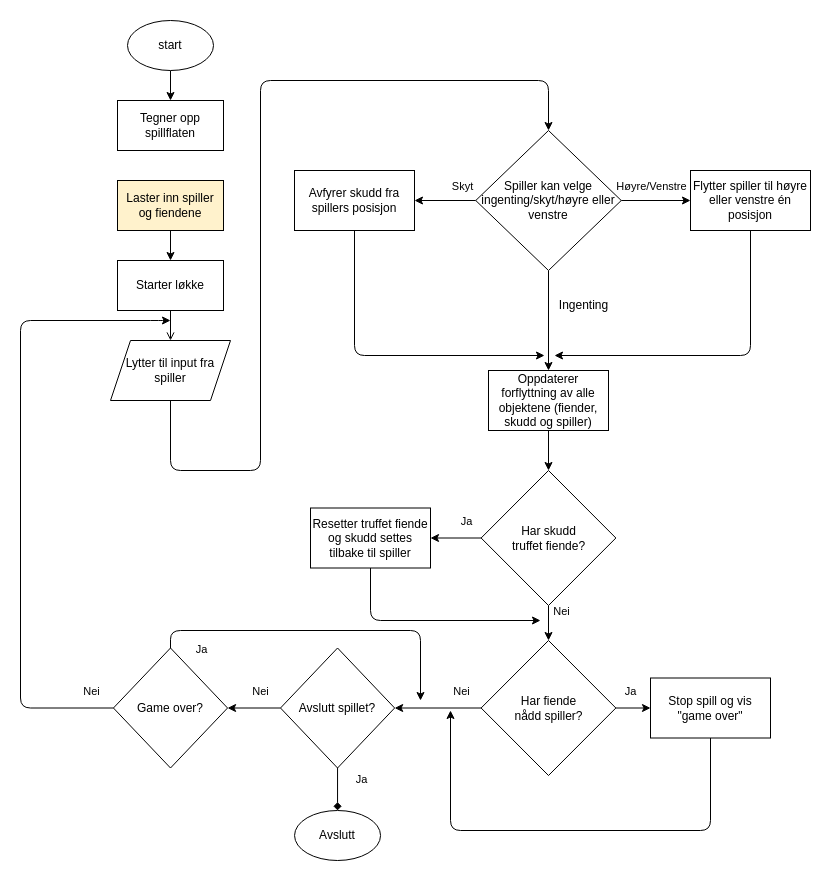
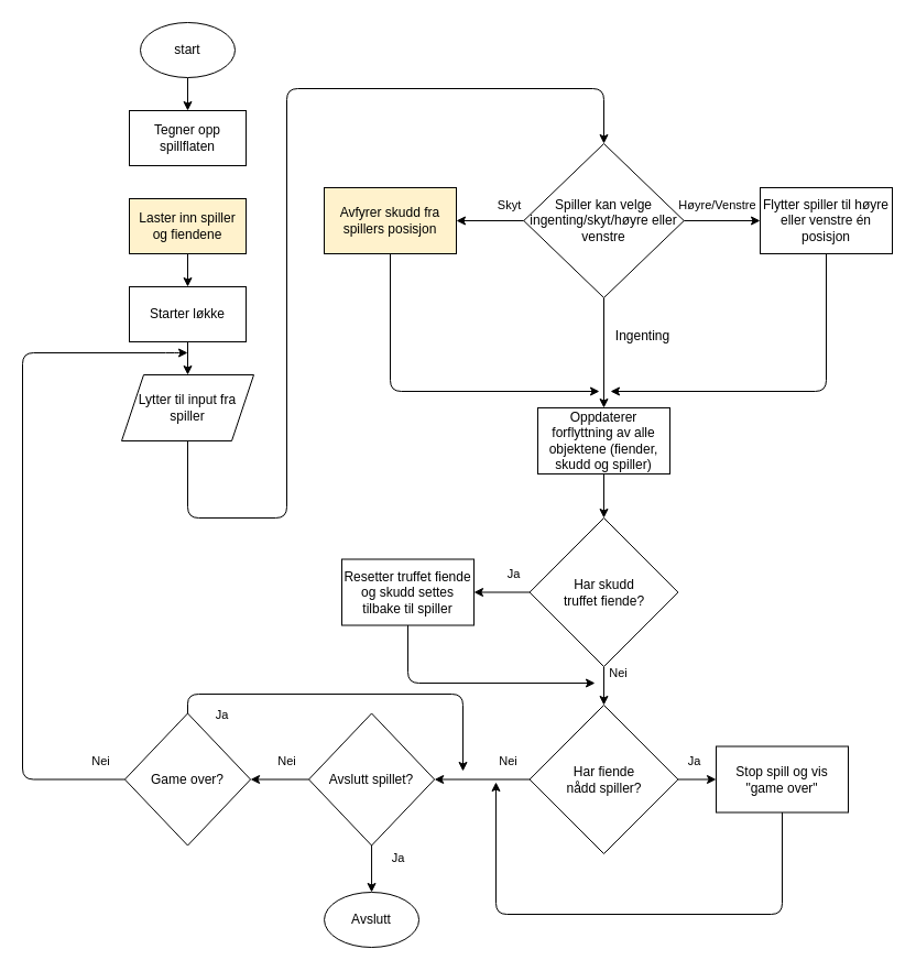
  <mxCell id="0" />
  <mxCell id="1" parent="0" />
  <mxCell id="2" style="edgeStyle=none;html=1;exitX=0.5;exitY=1;exitDx=0;exitDy=0;entryX=0.5;entryY=0;entryDx=0;entryDy=0;" edge="1" parent="1" source="3" target="4"><mxGeometry relative="1" as="geometry" /></mxCell>
  <mxCell id="3" value="start" style="ellipse;whiteSpace=wrap;html=1;" vertex="1" parent="1"><mxGeometry x="127" width="86" height="50" as="geometry" y="20" /></mxCell>
  <mxCell id="4" value="Tegner opp spillflaten" style="rounded=0;whiteSpace=wrap;html=1;" vertex="1" parent="1"><mxGeometry x="117" y="100" width="106" height="50" as="geometry" /></mxCell>
  <mxCell id="5" style="edgeStyle=none;html=1;exitX=0.5;exitY=1;exitDx=0;exitDy=0;entryX=0.5;entryY=0;entryDx=0;entryDy=0;" edge="1" parent="1" source="6" target="8"><mxGeometry relative="1" as="geometry" /></mxCell>
  <mxCell id="6" value="Laster inn spiller og fiendene" style="rounded=0;whiteSpace=wrap;html=1;fillColor=#fff2cc;" vertex="1" parent="1"><mxGeometry x="117" y="180" width="106" height="50" as="geometry" /></mxCell>
- <mxCell id="7" style="edgeStyle=none;html=1;exitX=0.5;exitY=1;exitDx=0;exitDy=0;entryX=0.5;entryY=0;entryDx=0;entryDy=0;endArrow=open;" edge="1" parent="1" source="8" target="10"><mxGeometry relative="1" as="geometry" /></mxCell>
+ <mxCell id="7" style="edgeStyle=none;html=1;exitX=0.5;exitY=1;exitDx=0;exitDy=0;entryX=0.5;entryY=0;entryDx=0;entryDy=0;" edge="1" parent="1" source="8" target="10"><mxGeometry relative="1" as="geometry" /></mxCell>
  <mxCell id="8" value="Starter løkke" style="rounded=0;whiteSpace=wrap;html=1;" vertex="1" parent="1"><mxGeometry x="117" y="260" width="106" height="50" as="geometry" /></mxCell>
  <mxCell id="9" style="edgeStyle=none;html=1;exitX=0.5;exitY=1;exitDx=0;exitDy=0;entryX=0.5;entryY=0;entryDx=0;entryDy=0;" edge="1" parent="1" source="10" target="16"><mxGeometry relative="1" as="geometry"><Array as="points"><mxPoint x="170" y="470" /><mxPoint x="260" y="470" /><mxPoint x="260" y="80" /><mxPoint x="548" y="80" /></Array></mxGeometry></mxCell>
  <mxCell id="10" value="Lytter til input fra spiller" style="shape=parallelogram;perimeter=parallelogramPerimeter;whiteSpace=wrap;html=1;fixedSize=1;" vertex="1" parent="1"><mxGeometry x="110" y="340" width="120" height="60" as="geometry" /></mxCell>
  <mxCell id="11" value="" style="edgeStyle=none;html=1;" edge="1" parent="1" source="16" target="18"><mxGeometry relative="1" as="geometry" /></mxCell>
  <mxCell id="12" value="" style="edgeStyle=none;html=1;" edge="1" parent="1" source="16" target="20"><mxGeometry relative="1" as="geometry" /></mxCell>
  <mxCell id="13" value="Høyre/Venstre" style="edgeLabel;html=1;align=center;verticalAlign=middle;resizable=0;points=[];" vertex="1" connectable="0" parent="12"><mxGeometry x="-0.366" y="3" relative="1" as="geometry"><mxPoint x="8" y="-12" as="offset" /></mxGeometry></mxCell>
  <mxCell id="14" value="" style="edgeStyle=none;html=1;" edge="1" parent="1" source="16" target="22"><mxGeometry relative="1" as="geometry" /></mxCell>
  <mxCell id="15" value="Skyt" style="edgeLabel;html=1;align=center;verticalAlign=middle;resizable=0;points=[];" vertex="1" connectable="0" parent="14"><mxGeometry x="0.399" y="-5" relative="1" as="geometry"><mxPoint x="29" y="-10" as="offset" /></mxGeometry></mxCell>
  <mxCell id="16" value="Spiller kan velge ingenting/skyt/høyre eller venstre" style="rhombus;whiteSpace=wrap;html=1;" vertex="1" parent="1"><mxGeometry x="475.25" y="130" width="145.5" height="140" as="geometry" /></mxCell>
  <mxCell id="17" style="edgeStyle=orthogonalEdgeStyle;html=1;exitX=0.5;exitY=1;exitDx=0;exitDy=0;entryX=0.5;entryY=0;entryDx=0;entryDy=0;" edge="1" parent="1" source="18" target="28"><mxGeometry relative="1" as="geometry" /></mxCell>
  <mxCell id="18" value="Oppdaterer forflyttning av alle objektene (fiender, skudd og spiller)" style="whiteSpace=wrap;html=1;" vertex="1" parent="1"><mxGeometry x="488" y="370" width="120" height="60" as="geometry" /></mxCell>
  <mxCell id="19" style="edgeStyle=none;html=1;exitX=0.5;exitY=1;exitDx=0;exitDy=0;" edge="1" parent="1" source="20"><mxGeometry relative="1" as="geometry"><mxPoint x="554" y="355" as="targetPoint" /><Array as="points"><mxPoint x="750" y="355" /></Array></mxGeometry></mxCell>
  <mxCell id="20" value="Flytter spiller til høyre eller venstre én posisjon" style="whiteSpace=wrap;html=1;" vertex="1" parent="1"><mxGeometry x="690" y="170" width="120" height="60" as="geometry" /></mxCell>
  <mxCell id="21" style="edgeStyle=none;html=1;exitX=0.5;exitY=1;exitDx=0;exitDy=0;" edge="1" parent="1" source="22"><mxGeometry relative="1" as="geometry"><mxPoint x="544" y="355" as="targetPoint" /><Array as="points"><mxPoint x="354" y="355" /></Array></mxGeometry></mxCell>
- <mxCell id="22" value="Avfyrer skudd fra spillers posisjon" style="whiteSpace=wrap;html=1;" vertex="1" parent="1"><mxGeometry x="294" y="170" width="120" height="60" as="geometry" /></mxCell>
+ <mxCell id="22" value="Avfyrer skudd fra spillers posisjon" style="whiteSpace=wrap;html=1;fillColor=#fff2cc;" vertex="1" parent="1"><mxGeometry x="294" y="170" width="120" height="60" as="geometry" /></mxCell>
  <mxCell id="23" value="Ingenting" style="text;html=1;align=center;verticalAlign=middle;resizable=0;points=[];autosize=1;strokeColor=none;fillColor=none;" vertex="1" parent="1"><mxGeometry x="548" y="290" width="70" height="30" as="geometry" /></mxCell>
  <mxCell id="24" value="" style="edgeStyle=orthogonalEdgeStyle;html=1;" edge="1" parent="1" source="28" target="30"><mxGeometry relative="1" as="geometry" /></mxCell>
  <mxCell id="25" value="Ja" style="edgeLabel;html=1;align=center;verticalAlign=middle;resizable=0;points=[];" vertex="1" connectable="0" parent="24"><mxGeometry x="-0.321" y="-2" relative="1" as="geometry"><mxPoint x="2" y="-15" as="offset" /></mxGeometry></mxCell>
  <mxCell id="26" value="" style="edgeStyle=orthogonalEdgeStyle;html=1;" edge="1" parent="1" source="28" target="35"><mxGeometry relative="1" as="geometry" /></mxCell>
  <mxCell id="27" value="Nei" style="edgeLabel;html=1;align=center;verticalAlign=middle;resizable=0;points=[];" vertex="1" connectable="0" parent="26"><mxGeometry x="-0.764" relative="1" as="geometry"><mxPoint x="12" y="1" as="offset" /></mxGeometry></mxCell>
  <mxCell id="28" value="Har skudd &lt;br&gt;truffet fiende?" style="rhombus;whiteSpace=wrap;html=1;" vertex="1" parent="1"><mxGeometry x="480.63" y="470" width="134.75" height="135" as="geometry" /></mxCell>
  <mxCell id="29" style="edgeStyle=orthogonalEdgeStyle;html=1;exitX=0.5;exitY=1;exitDx=0;exitDy=0;" edge="1" parent="1" source="30"><mxGeometry relative="1" as="geometry"><mxPoint x="540" y="620" as="targetPoint" /><Array as="points"><mxPoint x="370" y="620" /></Array></mxGeometry></mxCell>
  <mxCell id="30" value="Resetter truffet fiende og skudd settes tilbake til spiller" style="whiteSpace=wrap;html=1;" vertex="1" parent="1"><mxGeometry x="310.005" y="507.5" width="120" height="60" as="geometry" /></mxCell>
  <mxCell id="31" value="" style="edgeStyle=orthogonalEdgeStyle;html=1;" edge="1" parent="1" source="35" target="37"><mxGeometry relative="1" as="geometry" /></mxCell>
  <mxCell id="32" value="Ja" style="edgeLabel;html=1;align=center;verticalAlign=middle;resizable=0;points=[];" vertex="1" connectable="0" parent="31"><mxGeometry x="-0.748" y="1" relative="1" as="geometry"><mxPoint x="10" y="-16" as="offset" /></mxGeometry></mxCell>
  <mxCell id="33" value="" style="edgeStyle=orthogonalEdgeStyle;html=1;" edge="1" parent="1" source="35" target="42"><mxGeometry relative="1" as="geometry" /></mxCell>
  <mxCell id="34" value="Nei" style="edgeLabel;html=1;align=center;verticalAlign=middle;resizable=0;points=[];" vertex="1" connectable="0" parent="33"><mxGeometry x="-0.235" relative="1" as="geometry"><mxPoint x="13" y="-17" as="offset" /></mxGeometry></mxCell>
  <mxCell id="35" value="Har fiende &lt;br&gt;nådd spiller?" style="rhombus;whiteSpace=wrap;html=1;" vertex="1" parent="1"><mxGeometry x="480.62" y="640" width="134.75" height="135" as="geometry" /></mxCell>
  <mxCell id="36" style="edgeStyle=orthogonalEdgeStyle;html=1;exitX=0.5;exitY=1;exitDx=0;exitDy=0;" edge="1" parent="1" source="37"><mxGeometry relative="1" as="geometry"><mxPoint x="450" y="710" as="targetPoint" /><Array as="points"><mxPoint x="710" y="830" /><mxPoint x="450" y="830" /></Array></mxGeometry></mxCell>
  <mxCell id="37" value="Stop spill og vis &quot;game over&quot;" style="whiteSpace=wrap;html=1;" vertex="1" parent="1"><mxGeometry x="650.005" y="677.5" width="120" height="60" as="geometry" /></mxCell>
- <mxCell id="38" style="edgeStyle=orthogonalEdgeStyle;html=1;exitX=0.5;exitY=1;exitDx=0;exitDy=0;entryX=0.5;entryY=0;entryDx=0;entryDy=0;endArrow=diamond;" edge="1" parent="1" source="42" target="43"><mxGeometry relative="1" as="geometry"><mxPoint x="453" y="835" as="sourcePoint" /></mxGeometry></mxCell>
+ <mxCell id="38" style="edgeStyle=orthogonalEdgeStyle;html=1;exitX=0.5;exitY=1;exitDx=0;exitDy=0;entryX=0.5;entryY=0;entryDx=0;entryDy=0;" edge="1" parent="1" source="42" target="43"><mxGeometry relative="1" as="geometry"><mxPoint x="453" y="835" as="sourcePoint" /></mxGeometry></mxCell>
  <mxCell id="39" value="Ja" style="edgeLabel;html=1;align=center;verticalAlign=middle;resizable=0;points=[];" vertex="1" connectable="0" parent="38"><mxGeometry x="0.339" relative="1" as="geometry"><mxPoint x="23" y="-17" as="offset" /></mxGeometry></mxCell>
  <mxCell id="40" value="" style="edgeStyle=orthogonalEdgeStyle;html=1;" edge="1" parent="1" source="42" target="48"><mxGeometry relative="1" as="geometry" /></mxCell>
  <mxCell id="41" value="Nei" style="edgeLabel;html=1;align=center;verticalAlign=middle;resizable=0;points=[];" vertex="1" connectable="0" parent="40"><mxGeometry x="-0.224" relative="1" as="geometry"><mxPoint y="-17" as="offset" /></mxGeometry></mxCell>
  <mxCell id="42" value="Avslutt spillet?" style="rhombus;whiteSpace=wrap;html=1;" vertex="1" parent="1"><mxGeometry x="280" y="647.5" width="114.13" height="120" as="geometry" /></mxCell>
  <mxCell id="43" value="Avslutt" style="ellipse;whiteSpace=wrap;html=1;" vertex="1" parent="1"><mxGeometry x="294.06" y="810" width="86" height="50" as="geometry" /></mxCell>
  <mxCell id="44" style="edgeStyle=orthogonalEdgeStyle;html=1;exitX=0.5;exitY=0;exitDx=0;exitDy=0;" edge="1" parent="1" source="48"><mxGeometry relative="1" as="geometry"><mxPoint x="420" y="700" as="targetPoint" /><Array as="points"><mxPoint x="170" y="630" /><mxPoint x="420" y="630" /></Array></mxGeometry></mxCell>
  <mxCell id="45" value="Ja" style="edgeLabel;html=1;align=center;verticalAlign=middle;resizable=0;points=[];" vertex="1" connectable="0" parent="44"><mxGeometry x="-0.796" y="-3" relative="1" as="geometry"><mxPoint x="14" y="15" as="offset" /></mxGeometry></mxCell>
  <mxCell id="46" style="edgeStyle=orthogonalEdgeStyle;html=1;exitX=0;exitY=0.5;exitDx=0;exitDy=0;" edge="1" parent="1" source="48"><mxGeometry relative="1" as="geometry"><mxPoint x="170" y="320" as="targetPoint" /><Array as="points"><mxPoint x="20" y="707" /><mxPoint x="20" y="320" /><mxPoint x="160" y="320" /></Array></mxGeometry></mxCell>
  <mxCell id="47" value="Nei" style="edgeLabel;html=1;align=center;verticalAlign=middle;resizable=0;points=[];" vertex="1" connectable="0" parent="46"><mxGeometry x="-0.904" y="5" relative="1" as="geometry"><mxPoint x="8" y="-22" as="offset" /></mxGeometry></mxCell>
  <mxCell id="48" value="Game over?" style="rhombus;whiteSpace=wrap;html=1;" vertex="1" parent="1"><mxGeometry x="112.93" y="647.5" width="114.13" height="120" as="geometry" /></mxCell>
